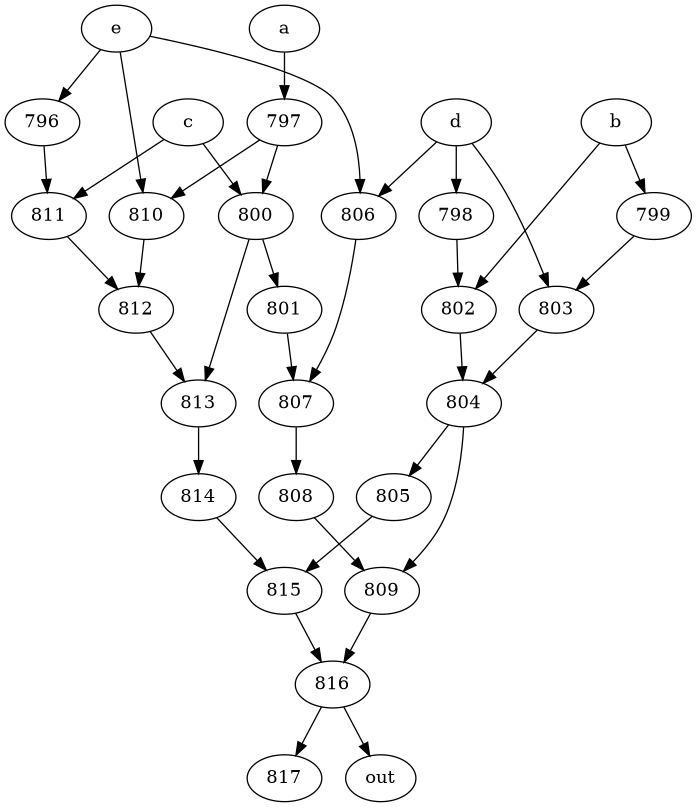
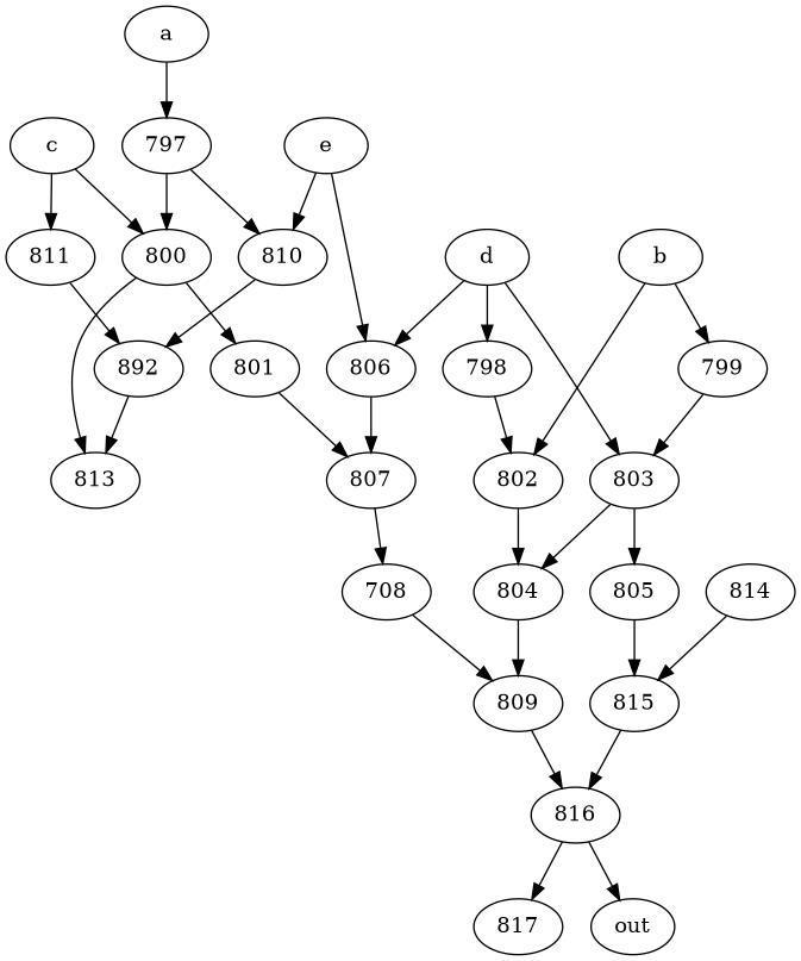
  strict digraph {
    a
    797
    800
    810
    801
    813
-   812
+   812 [label=892]
    807
    814
-   808
+   808 [label=708]
    815
    b
    799
    802
    803
    804
    805
    809
    816
    817
    out
    c
    811
    d
    798
    806
    e
-   796
    a -> 797
    797 -> 800
    797 -> 810
    800 -> 801
    800 -> 813
    810 -> 812
    801 -> 807
-   813 -> 814
    812 -> 813
    807 -> 808
    814 -> 815
    808 -> 809
    815 -> 816
    b -> 799
    b -> 802
    799 -> 803
    802 -> 804
    803 -> 804
-   804 -> 805
+   803 -> 805
    804 -> 809
    805 -> 815
    809 -> 816
    816 -> 817
    816 -> out
    c -> 800
    c -> 811
    811 -> 812
    d -> 803
    d -> 798
    d -> 806
    798 -> 802
    806 -> 807
    e -> 810
    e -> 806
-   e -> 796
-   796 -> 811
  }
